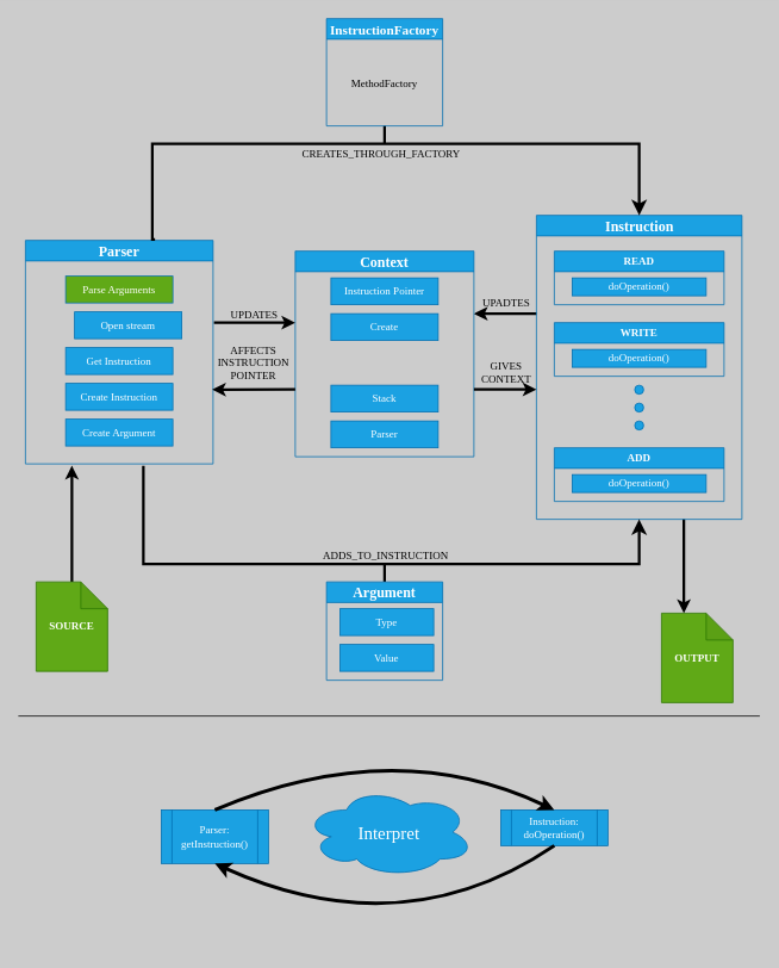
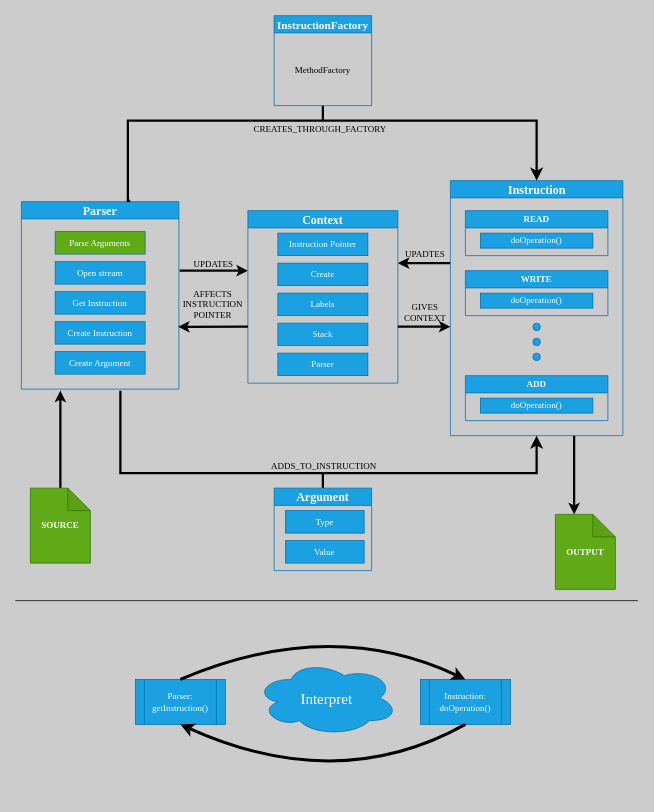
  <mxCell id="0" />
  <mxCell id="1" parent="0" />
  <mxCell id="2" value="" style="edgeStyle=orthogonalEdgeStyle;curved=1;startArrow=classic;startFill=1;endArrow=none;endFill=0;fontFamily=Verdana;fontSize=12;labelBorderColor=none;html=1;fontColor=#000000;strokeWidth=3;strokeColor=#000000;" edge="1" parent="1"><mxGeometry relative="1" as="geometry"><mxPoint x="600" y="350" as="targetPoint" /><mxPoint x="530" y="350" as="sourcePoint" /></mxGeometry></mxCell>
  <mxCell id="3" value="UPADTES" style="edgeLabel;align=center;verticalAlign=middle;resizable=0;points=[];fontFamily=Verdana;fontSize=12;labelBackgroundColor=none;labelBorderColor=none;html=1;fontColor=#000000;" vertex="1" connectable="0" parent="2"><mxGeometry x="0.252" relative="1" as="geometry"><mxPoint x="-9" y="-13" as="offset" /></mxGeometry></mxCell>
  <mxCell id="4" value="Context" style="swimlane;whiteSpace=wrap;fontFamily=Verdana;fontSize=16;labelBorderColor=none;html=1;fillColor=#1ba1e2;fontColor=#FFFFFF;strokeColor=#006EAF;" vertex="1" parent="1"><mxGeometry x="330" y="280" width="200" height="230" as="geometry" /></mxCell>
  <mxCell id="5" value="Instruction Pointer" style="rounded=0;whiteSpace=wrap;fontFamily=Verdana;fontSize=12;labelBorderColor=none;html=1;fillColor=#1ba1e2;fontColor=#FFFFFF;strokeColor=#006EAF;" vertex="1" parent="4"><mxGeometry x="40" y="30" width="120" height="30" as="geometry" /></mxCell>
  <mxCell id="6" value="Create" style="rounded=0;whiteSpace=wrap;fontFamily=Verdana;fontSize=12;labelBorderColor=none;html=1;fillColor=#1ba1e2;fontColor=#FFFFFF;strokeColor=#006EAF;" vertex="1" parent="4"><mxGeometry x="40" y="70" width="120" height="30" as="geometry" /></mxCell>
+ <mxCell id="7" value="Labels" style="rounded=0;whiteSpace=wrap;fontFamily=Verdana;fontSize=12;labelBorderColor=none;html=1;fillColor=#1ba1e2;fontColor=#FFFFFF;strokeColor=#006EAF;" vertex="1" parent="4"><mxGeometry x="40" y="110" width="120" height="30" as="geometry" /></mxCell>
  <mxCell id="8" value="Stack" style="rounded=0;whiteSpace=wrap;fontFamily=Verdana;fontSize=12;labelBorderColor=none;html=1;fillColor=#1ba1e2;fontColor=#FFFFFF;strokeColor=#006EAF;" vertex="1" parent="4"><mxGeometry x="40" y="150" width="120" height="30" as="geometry" /></mxCell>
  <mxCell id="9" value="Parser" style="rounded=0;whiteSpace=wrap;fontFamily=Verdana;fontSize=12;labelBorderColor=none;html=1;fillColor=#1ba1e2;fontColor=#FFFFFF;strokeColor=#006EAF;" vertex="1" parent="4"><mxGeometry x="40" y="190" width="120" height="30" as="geometry" /></mxCell>
  <mxCell id="10" value="" style="edgeStyle=none;startArrow=none;startFill=0;endArrow=none;endFill=0;fontFamily=Verdana;fontSize=12;labelBorderColor=none;html=1;fontColor=#000000;strokeColor=#000000;strokeWidth=3;" edge="1" parent="1" source="11"><mxGeometry relative="1" as="geometry"><mxPoint x="430" y="160" as="targetPoint" /></mxGeometry></mxCell>
  <mxCell id="11" value="&lt;font style=&quot;font-size: 15px;&quot;&gt;InstructionFactory&lt;/font&gt;" style="swimlane;whiteSpace=wrap;fontFamily=Verdana;fontSize=12;labelBorderColor=none;html=1;fontColor=#ffffff;fillColor=#1ba1e2;strokeColor=#006EAF;" vertex="1" parent="1"><mxGeometry x="365" y="20" width="130" height="120" as="geometry" /></mxCell>
  <mxCell id="12" value="&lt;font color=&quot;#000000&quot;&gt;MethodFactory&lt;/font&gt;" style="whiteSpace=wrap;fontFamily=Verdana;fontSize=12;labelBorderColor=none;html=1;fillColor=none;fontColor=default;strokeColor=none;" vertex="1" parent="11"><mxGeometry y="25" width="130" height="95" as="geometry" /></mxCell>
  <mxCell id="13" value="Parser" style="swimlane;whiteSpace=wrap;fontFamily=Verdana;fontSize=16;labelBorderColor=none;html=1;fillColor=#1ba1e2;strokeColor=#006EAF;fontColor=#FFFFFF;" vertex="1" parent="1"><mxGeometry x="28" y="268" width="210" height="250" as="geometry" /></mxCell>
  <mxCell id="14" value="Parse Arguments" style="rounded=0;whiteSpace=wrap;fontFamily=Verdana;fontSize=12;labelBorderColor=none;html=1;fillColor=#60a917;strokeColor=#006EAF;fontColor=#FFFFFF;" vertex="1" parent="13"><mxGeometry x="45" y="40" width="120" height="30" as="geometry" /></mxCell>
  <mxCell id="15" value="Get Instruction" style="rounded=0;whiteSpace=wrap;fontFamily=Verdana;fontSize=12;labelBorderColor=none;html=1;fillColor=#1ba1e2;strokeColor=#006EAF;fontColor=#FFFFFF;" vertex="1" parent="13"><mxGeometry x="45" y="120" width="120" height="30" as="geometry" /></mxCell>
  <mxCell id="16" value="Create Instruction" style="rounded=0;whiteSpace=wrap;fontFamily=Verdana;fontSize=12;labelBorderColor=none;html=1;fillColor=#1ba1e2;strokeColor=#006EAF;fontColor=#FFFFFF;" vertex="1" parent="13"><mxGeometry x="45" y="160" width="120" height="30" as="geometry" /></mxCell>
  <mxCell id="17" value="Create Argument" style="rounded=0;whiteSpace=wrap;fontFamily=Verdana;fontSize=12;labelBorderColor=none;html=1;fillColor=#1ba1e2;strokeColor=#006EAF;fontColor=#FFFFFF;" vertex="1" parent="13"><mxGeometry x="45" y="200" width="120" height="30" as="geometry" /></mxCell>
- <mxCell id="18" value="Open stream" style="rounded=0;whiteSpace=wrap;fontFamily=Verdana;fontSize=12;labelBorderColor=none;html=1;fillColor=#1ba1e2;strokeColor=#006EAF;fontColor=#FFFFFF;" vertex="1" parent="13"><mxGeometry x="55" y="80" width="120" height="30" as="geometry" /></mxCell>
+ <mxCell id="18" value="Open stream" style="rounded=0;whiteSpace=wrap;fontFamily=Verdana;fontSize=12;labelBorderColor=none;html=1;fillColor=#1ba1e2;strokeColor=#006EAF;fontColor=#FFFFFF;" vertex="1" parent="13"><mxGeometry x="45" y="80" width="120" height="30" as="geometry" /></mxCell>
  <mxCell id="19" value="" style="edgeStyle=none;startArrow=none;startFill=0;fontFamily=Verdana;fontSize=12;labelBorderColor=none;html=1;fontColor=#000000;strokeWidth=3;strokeColor=#000000;" edge="1" parent="1" source="20"><mxGeometry relative="1" as="geometry"><mxPoint x="80" y="520" as="targetPoint" /></mxGeometry></mxCell>
  <mxCell id="20" value="SOURCE" style="shape=note;whiteSpace=wrap;backgroundOutline=1;darkOpacity=0.05;fontFamily=Verdana;fontSize=12;labelBorderColor=none;html=1;fillColor=#60a917;strokeColor=#2D7600;fontColor=#ffffff;fontStyle=1" vertex="1" parent="1"><mxGeometry x="40" y="650" width="80" height="100" as="geometry" /></mxCell>
  <mxCell id="21" value="READ" style="swimlane;whiteSpace=wrap;fontFamily=Verdana;fontSize=12;labelBorderColor=none;html=1;fillColor=#1ba1e2;strokeColor=#006EAF;fontColor=#ffffff;" vertex="1" parent="1"><mxGeometry x="620" y="280" width="190" height="60" as="geometry" /></mxCell>
  <mxCell id="22" value="WRITE" style="swimlane;whiteSpace=wrap;fontFamily=Verdana;fontSize=12;labelBorderColor=none;html=1;fillColor=#1ba1e2;strokeColor=#006EAF;fontColor=#ffffff;" vertex="1" parent="1"><mxGeometry x="620" y="360" width="190" height="60" as="geometry" /></mxCell>
  <mxCell id="23" value="ADD" style="swimlane;whiteSpace=wrap;fontFamily=Verdana;fontSize=12;labelBorderColor=none;html=1;fillColor=#1ba1e2;strokeColor=#006EAF;fontColor=#ffffff;" vertex="1" parent="1"><mxGeometry x="620" y="500" width="190" height="60" as="geometry" /></mxCell>
  <mxCell id="24" value="" style="ellipse;whiteSpace=wrap;aspect=fixed;fontFamily=Verdana;fontSize=12;labelBorderColor=none;html=1;fillColor=#1ba1e2;strokeColor=#006EAF;fontColor=#ffffff;" vertex="1" parent="1"><mxGeometry x="710" y="430" width="10" height="10" as="geometry" /></mxCell>
  <mxCell id="25" value="" style="ellipse;whiteSpace=wrap;aspect=fixed;fontFamily=Verdana;fontSize=12;labelBorderColor=none;html=1;fillColor=#1ba1e2;strokeColor=#006EAF;fontColor=#ffffff;" vertex="1" parent="1"><mxGeometry x="710" y="450" width="10" height="10" as="geometry" /></mxCell>
  <mxCell id="26" value="" style="ellipse;whiteSpace=wrap;aspect=fixed;fontFamily=Verdana;fontSize=12;labelBorderColor=none;html=1;fillColor=#1ba1e2;strokeColor=#006EAF;fontColor=#ffffff;" vertex="1" parent="1"><mxGeometry x="710" y="470" width="10" height="10" as="geometry" /></mxCell>
  <mxCell id="27" value="" style="edgeStyle=none;rounded=0;sketch=0;entryX=0;entryY=0;entryDx=25;entryDy=0;entryPerimeter=0;shadow=0;fontSize=12;startArrow=none;startFill=0;endArrow=classic;endFill=1;fontFamily=Verdana;labelBorderColor=none;html=1;fontColor=#000000;fillColor=#1ba1e2;strokeColor=#000000;strokeWidth=3;" edge="1" parent="1" target="40"><mxGeometry relative="1" as="geometry"><mxPoint x="765" y="580" as="sourcePoint" /></mxGeometry></mxCell>
  <mxCell id="28" value="Instruction" style="swimlane;fontFamily=Verdana;fontSize=16;labelBorderColor=none;labelBackgroundColor=none;html=1;fillColor=#1ba1e2;strokeColor=#006EAF;fontColor=#ffffff;" vertex="1" parent="1"><mxGeometry x="600" y="240" width="230" height="340" as="geometry" /></mxCell>
  <mxCell id="29" value="doOperation()" style="rounded=0;whiteSpace=wrap;fontFamily=Verdana;fontSize=12;labelBorderColor=none;html=1;fillColor=#1ba1e2;strokeColor=#006EAF;fontColor=#ffffff;" vertex="1" parent="28"><mxGeometry x="40" y="70" width="150" height="20" as="geometry" /></mxCell>
  <mxCell id="30" value="doOperation()" style="rounded=0;whiteSpace=wrap;fontFamily=Verdana;fontSize=12;labelBorderColor=none;html=1;fillColor=#1ba1e2;strokeColor=#006EAF;fontColor=#ffffff;" vertex="1" parent="28"><mxGeometry x="40" y="150" width="150" height="20" as="geometry" /></mxCell>
  <mxCell id="31" value="doOperation()" style="rounded=0;whiteSpace=wrap;fontFamily=Verdana;fontSize=12;labelBorderColor=none;html=1;fillColor=#1ba1e2;strokeColor=#006EAF;fontColor=#ffffff;" vertex="1" parent="28"><mxGeometry x="40" y="290" width="150" height="20" as="geometry" /></mxCell>
  <mxCell id="32" value="" style="edgeStyle=none;startArrow=none;startFill=0;endArrow=none;endFill=0;fontFamily=Verdana;fontSize=12;labelBorderColor=none;html=1;fontColor=#000000;strokeWidth=3;strokeColor=#000000;" edge="1" parent="1" source="33"><mxGeometry relative="1" as="geometry"><mxPoint x="430" y="630" as="targetPoint" /></mxGeometry></mxCell>
  <mxCell id="33" value="Argument" style="swimlane;whiteSpace=wrap;fontFamily=Verdana;fontSize=16;labelBorderColor=none;html=1;fontColor=#ffffff;fillColor=#1ba1e2;strokeColor=#006EAF;" vertex="1" parent="1"><mxGeometry x="365" y="650" width="130" height="110" as="geometry"><mxRectangle x="255" y="650" width="100" height="30" as="alternateBounds" /></mxGeometry></mxCell>
  <mxCell id="34" value="Type" style="rounded=0;whiteSpace=wrap;fontFamily=Verdana;fontSize=12;labelBorderColor=none;html=1;fontColor=#ffffff;fillColor=#1ba1e2;strokeColor=#006EAF;" vertex="1" parent="33"><mxGeometry x="15" y="30" width="105" height="30" as="geometry" /></mxCell>
  <mxCell id="35" value="Value" style="rounded=0;whiteSpace=wrap;fontFamily=Verdana;fontSize=12;labelBorderColor=none;html=1;fontColor=#ffffff;fillColor=#1ba1e2;strokeColor=#006EAF;" vertex="1" parent="33"><mxGeometry x="15" y="70" width="105" height="30" as="geometry" /></mxCell>
  <mxCell id="36" value="" style="edgeStyle=segmentEdgeStyle;endArrow=classic;curved=0;rounded=0;endSize=8;startSize=8;fontFamily=Verdana;fontSize=12;labelBorderColor=none;html=1;strokeWidth=3;fillColor=#f5f5f5;strokeColor=#000000;fontColor=#000000;" edge="1" parent="1" target="28"><mxGeometry width="50" height="50" relative="1" as="geometry"><mxPoint x="173" y="267" as="sourcePoint" /><mxPoint x="810" y="120" as="targetPoint" /><Array as="points"><mxPoint x="170" y="160" /><mxPoint x="715" y="160" /></Array></mxGeometry></mxCell>
  <mxCell id="37" value="CREATES_THROUGH_FACTORY" style="edgeLabel;align=center;verticalAlign=middle;resizable=0;points=[];fontFamily=Verdana;fontSize=12;labelBackgroundColor=none;labelBorderColor=none;html=1;fontColor=#000000;" vertex="1" connectable="0" parent="36"><mxGeometry x="-0.07" y="1" relative="1" as="geometry"><mxPoint x="23" y="11" as="offset" /></mxGeometry></mxCell>
  <mxCell id="38" value="" style="edgeStyle=segmentEdgeStyle;endArrow=classic;curved=0;rounded=0;endSize=8;startSize=8;entryX=0.5;entryY=1;entryDx=0;entryDy=0;fontFamily=Verdana;fontSize=12;labelBorderColor=none;html=1;fontColor=#000000;strokeWidth=3;strokeColor=#000000;" edge="1" parent="1" target="28"><mxGeometry width="50" height="50" relative="1" as="geometry"><mxPoint x="160" y="520" as="sourcePoint" /><mxPoint x="570" y="560" as="targetPoint" /><Array as="points"><mxPoint x="160" y="630" /><mxPoint x="715" y="630" /></Array></mxGeometry></mxCell>
  <mxCell id="39" value="ADDS_TO_INSTRUCTION" style="edgeLabel;align=center;verticalAlign=middle;resizable=0;points=[];fontFamily=Verdana;fontSize=12;labelBackgroundColor=none;labelBorderColor=none;html=1;fontColor=#000000;" vertex="1" connectable="0" parent="38"><mxGeometry x="0.171" y="4" relative="1" as="geometry"><mxPoint x="-39" y="-6" as="offset" /></mxGeometry></mxCell>
  <mxCell id="40" value="OUTPUT" style="shape=note;whiteSpace=wrap;backgroundOutline=1;darkOpacity=0.05;fontFamily=Verdana;fontSize=12;labelBorderColor=none;html=1;fillColor=#60a917;strokeColor=#2D7600;fontColor=#ffffff;fontStyle=1" vertex="1" parent="1"><mxGeometry x="740" y="685" width="80" height="100" as="geometry" /></mxCell>
  <mxCell id="41" value="" style="edgeStyle=orthogonalEdgeStyle;curved=1;startArrow=none;startFill=0;endArrow=classic;endFill=1;fontFamily=Verdana;fontSize=12;labelBorderColor=none;html=1;fontColor=#000000;strokeWidth=3;strokeColor=#000000;" edge="1" parent="1"><mxGeometry relative="1" as="geometry"><mxPoint x="600" y="434.76" as="targetPoint" /><mxPoint x="530" y="434.76" as="sourcePoint" /></mxGeometry></mxCell>
  <mxCell id="42" value="GIVES&lt;br&gt;CONTEXT" style="edgeLabel;align=center;verticalAlign=middle;resizable=0;points=[];fontFamily=Verdana;fontSize=12;labelBackgroundColor=none;labelBorderColor=none;html=1;fontColor=#000000;" vertex="1" connectable="0" parent="41"><mxGeometry x="0.252" relative="1" as="geometry"><mxPoint x="-9" y="-19" as="offset" /></mxGeometry></mxCell>
  <mxCell id="43" value="" style="edgeStyle=none;entryX=0;entryY=0.5;entryDx=0;entryDy=0;startArrow=none;startFill=0;endArrow=classic;endFill=1;fontFamily=Verdana;fontSize=12;labelBorderColor=none;html=1;fontColor=#000000;strokeWidth=3;strokeColor=#000000;" edge="1" parent="1"><mxGeometry relative="1" as="geometry"><mxPoint x="239" y="360" as="sourcePoint" /><mxPoint x="330" y="360" as="targetPoint" /></mxGeometry></mxCell>
  <mxCell id="44" value="UPDATES" style="edgeLabel;align=center;verticalAlign=middle;resizable=0;points=[];fontFamily=Verdana;fontSize=12;labelBackgroundColor=none;labelBorderColor=none;html=1;fontColor=#000000;" vertex="1" connectable="0" parent="43"><mxGeometry x="-0.416" relative="1" as="geometry"><mxPoint x="17" y="-10" as="offset" /></mxGeometry></mxCell>
  <mxCell id="45" value="" style="edgeStyle=none;entryX=0;entryY=0.5;entryDx=0;entryDy=0;startArrow=classic;startFill=1;endArrow=none;endFill=0;fontFamily=Verdana;fontSize=12;labelBorderColor=none;html=1;fontColor=#000000;strokeWidth=3;strokeColor=#000000;" edge="1" parent="1"><mxGeometry relative="1" as="geometry"><mxPoint x="237" y="434.97" as="sourcePoint" /><mxPoint x="330" y="434.68" as="targetPoint" /></mxGeometry></mxCell>
  <mxCell id="46" value="AFFECTS&lt;br&gt;INSTRUCTION&lt;br&gt;POINTER" style="edgeLabel;align=center;verticalAlign=middle;resizable=0;points=[];fontFamily=Verdana;fontSize=12;labelBackgroundColor=none;labelBorderColor=none;html=1;fontColor=#000000;" vertex="1" connectable="0" parent="45"><mxGeometry x="-0.416" relative="1" as="geometry"><mxPoint x="19" y="-30" as="offset" /></mxGeometry></mxCell>
  <mxCell id="47" value="Interpret&lt;br style=&quot;font-size: 20px;&quot;&gt;" style="ellipse;shape=cloud;whiteSpace=wrap;fontSize=20;fontFamily=Verdana;labelBorderColor=none;html=1;fontColor=#ffffff;fillColor=#1ba1e2;strokeColor=#006EAF;" vertex="1" parent="1"><mxGeometry x="340" y="880" width="190" height="100" as="geometry" /></mxCell>
- <mxCell id="48" value="Instruction:&lt;br&gt;doOperation()" style="shape=process;whiteSpace=wrap;backgroundOutline=1;fontFamily=Verdana;fontSize=12;labelBorderColor=none;html=1;fontColor=#ffffff;fillColor=#1ba1e2;strokeColor=#006EAF;" vertex="1" parent="1"><mxGeometry x="560" y="905" width="120" height="40" as="geometry" /></mxCell>
+ <mxCell id="48" value="Instruction:&lt;br&gt;doOperation()" style="shape=process;whiteSpace=wrap;backgroundOutline=1;fontFamily=Verdana;fontSize=12;labelBorderColor=none;html=1;fontColor=#ffffff;fillColor=#1ba1e2;strokeColor=#006EAF;" vertex="1" parent="1"><mxGeometry x="560" y="905" width="120" height="60" as="geometry" /></mxCell>
  <mxCell id="49" value="Parser:&lt;br&gt;getInstruction()" style="shape=process;whiteSpace=wrap;backgroundOutline=1;fontFamily=Verdana;fontSize=12;labelBorderColor=none;html=1;fontColor=#ffffff;fillColor=#1ba1e2;strokeColor=#006EAF;" vertex="1" parent="1"><mxGeometry x="180" y="905" width="120" height="60" as="geometry" /></mxCell>
  <mxCell id="50" value="" style="endArrow=none;rounded=0;shadow=0;sketch=0;fontSize=12;fontFamily=Verdana;labelBorderColor=none;html=1;fontColor=#000000;strokeColor=#000000;" edge="1" parent="1"><mxGeometry width="50" height="50" relative="1" as="geometry"><mxPoint x="20" y="800" as="sourcePoint" /><mxPoint x="850" y="800" as="targetPoint" /></mxGeometry></mxCell>
  <mxCell id="51" value="" style="curved=1;endArrow=classic;rounded=0;shadow=0;sketch=0;fontSize=12;entryX=0.5;entryY=0;entryDx=0;entryDy=0;exitX=0.5;exitY=0;exitDx=0;exitDy=0;fontFamily=Verdana;labelBorderColor=none;html=1;fontColor=#000000;fillColor=#1ba1e2;strokeColor=#000000;strokeWidth=4;" edge="1" parent="1" source="49" target="48"><mxGeometry width="50" height="50" relative="1" as="geometry"><mxPoint x="280" y="900" as="sourcePoint" /><mxPoint x="330" y="850" as="targetPoint" /><Array as="points"><mxPoint x="440" y="820" /></Array></mxGeometry></mxCell>
  <mxCell id="52" value="" style="curved=1;endArrow=none;rounded=0;shadow=0;sketch=0;fontSize=12;entryX=0.5;entryY=1;entryDx=0;entryDy=0;exitX=0.5;exitY=1;exitDx=0;exitDy=0;startArrow=classic;startFill=1;endFill=0;fontFamily=Verdana;labelBorderColor=none;html=1;fontColor=#000000;strokeColor=#000000;strokeWidth=4;" edge="1" parent="1" source="49" target="48"><mxGeometry width="50" height="50" relative="1" as="geometry"><mxPoint x="238" y="965" as="sourcePoint" /><mxPoint x="632.4" y="963.38" as="targetPoint" /><Array as="points"><mxPoint x="450" y="1060" /></Array></mxGeometry></mxCell>
